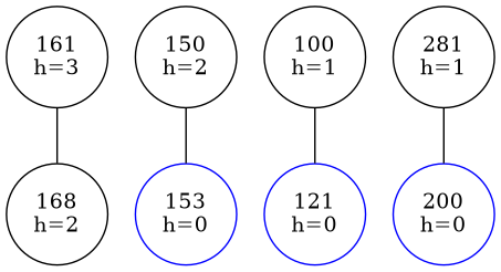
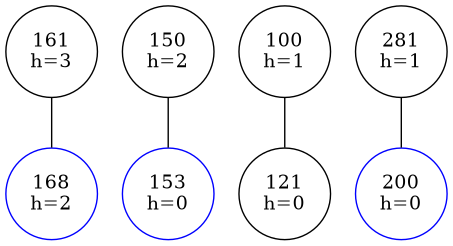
  graph {
    node [shape=circle]
    n1 [label="161\nh=3"]
-   n2 [label="168\nh=2"]
+   n2 [label="168\nh=2" color=blue]
    n3 [label="150\nh=2"]
    n4 [color=blue label="153\nh=0"]
    n5 [label="100\nh=1"]
-   n6 [color=blue label="121\nh=0"]
+   n6 [color=black label="121\nh=0"]
    n7 [label="281\nh=1"]
    n8 [color=blue label="200\nh=0"]
    n1 -- n2
    n3 -- n4
    n5 -- n6
    n7 -- n8
  }
